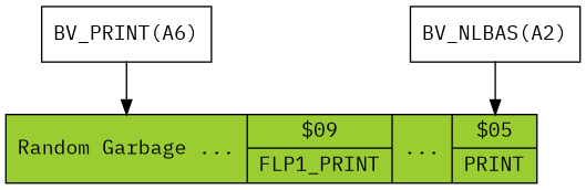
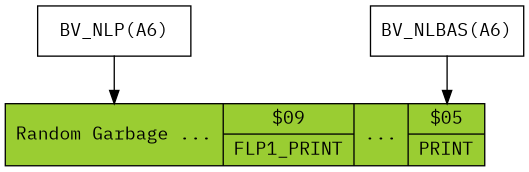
  digraph {
    fontname="IBM Plex Mono"
    rankdir=TB
    node [fillcolor=white fontname="IBM Plex Mono" shape=record style=filled]
    edge [fontname="IBM Plex Mono"]
    n1 [fillcolor=yellowgreen label=" <nlp> Random Garbage ... | {$09 | FLP1_PRINT} | ...  | {<nlbas>$05 | PRINT}"]
-   "BV_NLP(A6)" [label="BV_PRINT(A6)"]
-   "BV_NLBAS(A6)" [label="BV_NLBAS(A2)"]
+   "BV_NLP(A6)"
+   "BV_NLBAS(A6)"
    "BV_NLP(A6)" -> n1 [headport=nlp]
    "BV_NLBAS(A6)" -> n1 [headport=nlbas]
  }
